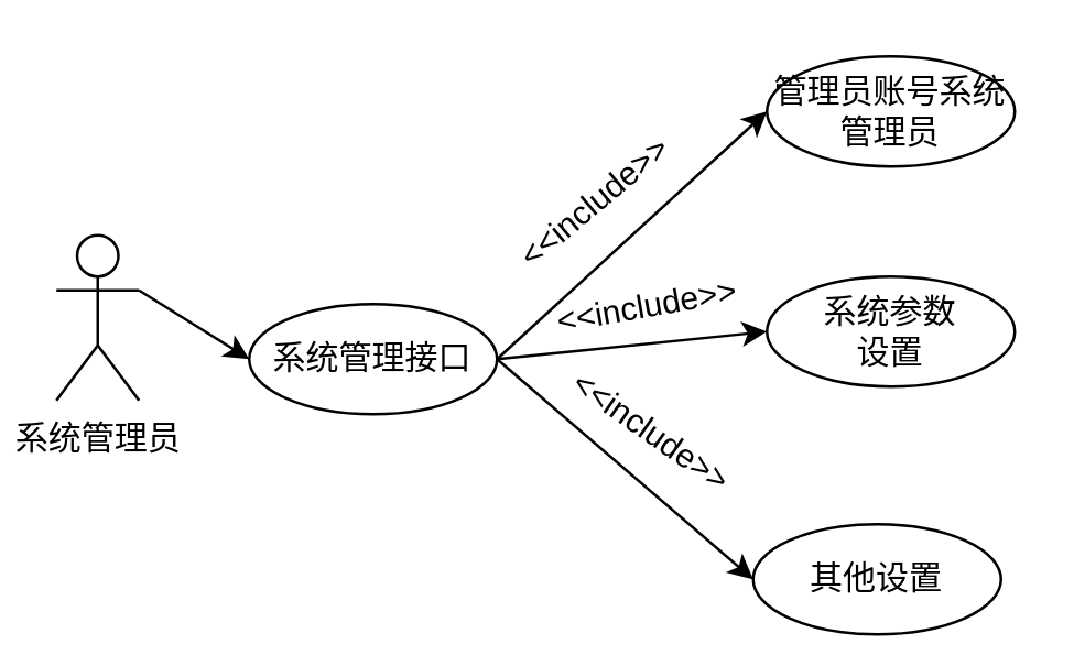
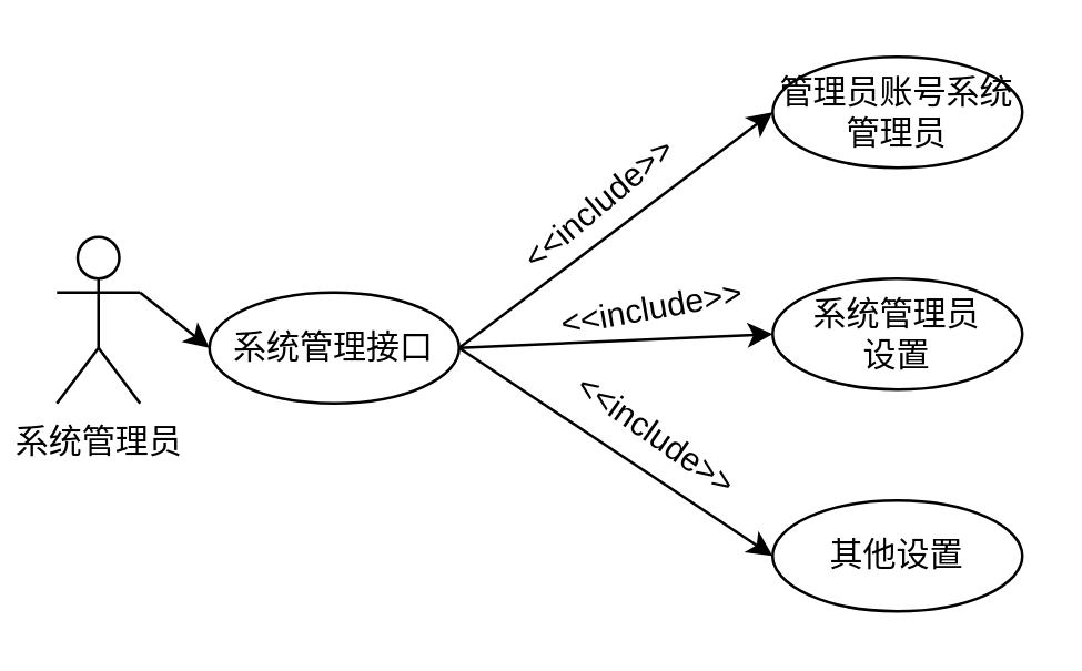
  <mxCell id="0" />
  <mxCell id="1" parent="0" />
  <mxCell id="2" value="系统管理员&lt;br&gt;&lt;br&gt;" style="shape=umlActor;verticalLabelPosition=bottom;labelBackgroundColor=#ffffff;verticalAlign=top;html=1;" parent="1" vertex="1"><mxGeometry x="20" y="85" width="30" height="60" as="geometry" /></mxCell>
- <mxCell id="3" value="系统管理接口" style="ellipse;whiteSpace=wrap;html=1;" parent="1" vertex="1"><mxGeometry x="90" y="110" width="90" height="40" as="geometry" /></mxCell>
+ <mxCell id="3" value="系统管理接口" style="ellipse;whiteSpace=wrap;html=1;" parent="1" vertex="1"><mxGeometry x="75" y="105" width="90" height="40" as="geometry" /></mxCell>
  <mxCell id="4" value="&lt;span&gt;管理员账号&lt;/span&gt;&lt;span&gt;系统管理员&lt;/span&gt;" style="ellipse;whiteSpace=wrap;html=1;" parent="1" vertex="1"><mxGeometry x="278" y="20" width="90" height="40" as="geometry" /></mxCell>
- <mxCell id="5" value="&lt;span&gt;系统参数&lt;br&gt;设置&lt;/span&gt;" style="ellipse;whiteSpace=wrap;html=1;" parent="1" vertex="1"><mxGeometry x="278" y="100" width="90" height="40" as="geometry" /></mxCell>
- <mxCell id="6" value="&lt;span&gt;其他设置&lt;/span&gt;" style="ellipse;whiteSpace=wrap;html=1;" parent="1" vertex="1"><mxGeometry x="273" y="190" width="90" height="40" as="geometry" /></mxCell>
+ <mxCell id="5" value="&lt;span&gt;系统管理员&lt;br&gt;设置&lt;/span&gt;" style="ellipse;whiteSpace=wrap;html=1;" parent="1" vertex="1"><mxGeometry x="278" y="100" width="90" height="40" as="geometry" /></mxCell>
+ <mxCell id="6" value="&lt;span&gt;其他设置&lt;/span&gt;" style="ellipse;whiteSpace=wrap;html=1;" parent="1" vertex="1"><mxGeometry x="278" y="180" width="90" height="40" as="geometry" /></mxCell>
  <mxCell id="7" value="" style="endArrow=classic;html=1;exitX=1;exitY=0.333;exitDx=0;exitDy=0;exitPerimeter=0;entryX=0;entryY=0.5;entryDx=0;entryDy=0;" parent="1" source="2" target="3" edge="1"><mxGeometry width="50" height="50" relative="1" as="geometry"><mxPoint x="80" y="370" as="sourcePoint" /><mxPoint x="130" y="320" as="targetPoint" /></mxGeometry></mxCell>
  <mxCell id="8" value="" style="endArrow=classic;html=1;exitX=1;exitY=0.5;exitDx=0;exitDy=0;entryX=0;entryY=0.5;entryDx=0;entryDy=0;" parent="1" source="3" target="4" edge="1"><mxGeometry width="50" height="50" relative="1" as="geometry"><mxPoint x="20" y="370" as="sourcePoint" /><mxPoint x="70" y="320" as="targetPoint" /><Array as="points" /></mxGeometry></mxCell>
  <mxCell id="9" value="" style="endArrow=classic;html=1;exitX=1;exitY=0.5;exitDx=0;exitDy=0;entryX=0;entryY=0.5;entryDx=0;entryDy=0;" parent="1" source="3" target="5" edge="1"><mxGeometry width="50" height="50" relative="1" as="geometry"><mxPoint x="20" y="370" as="sourcePoint" /><mxPoint x="70" y="320" as="targetPoint" /></mxGeometry></mxCell>
  <mxCell id="10" value="" style="endArrow=classic;html=1;entryX=0;entryY=0.5;entryDx=0;entryDy=0;exitX=1;exitY=0.5;exitDx=0;exitDy=0;" parent="1" source="3" target="6" edge="1"><mxGeometry width="50" height="50" relative="1" as="geometry"><mxPoint x="250" y="130" as="sourcePoint" /><mxPoint x="288" y="50" as="targetPoint" /><Array as="points" /></mxGeometry></mxCell>
  <mxCell id="11" value="&amp;lt;&amp;lt;include&amp;gt;&amp;gt;&lt;br&gt;" style="text;html=1;resizable=0;points=[];autosize=1;align=left;verticalAlign=top;spacingTop=-4;direction=south;rotation=-40;" parent="1" vertex="1"><mxGeometry x="180" y="60" width="80" height="20" as="geometry" /></mxCell>
  <mxCell id="12" value="&amp;lt;&amp;lt;include&amp;gt;&amp;gt;&lt;br&gt;" style="text;html=1;resizable=0;points=[];autosize=1;align=left;verticalAlign=top;spacingTop=-4;direction=south;rotation=-10;" parent="1" vertex="1"><mxGeometry x="200" y="100" width="80" height="20" as="geometry" /></mxCell>
  <mxCell id="13" value="&amp;lt;&amp;lt;include&amp;gt;&amp;gt;&lt;br&gt;" style="text;html=1;resizable=0;points=[];autosize=1;align=left;verticalAlign=top;spacingTop=-4;direction=south;rotation=35;" parent="1" vertex="1"><mxGeometry x="200" y="150" width="80" height="20" as="geometry" /></mxCell>
